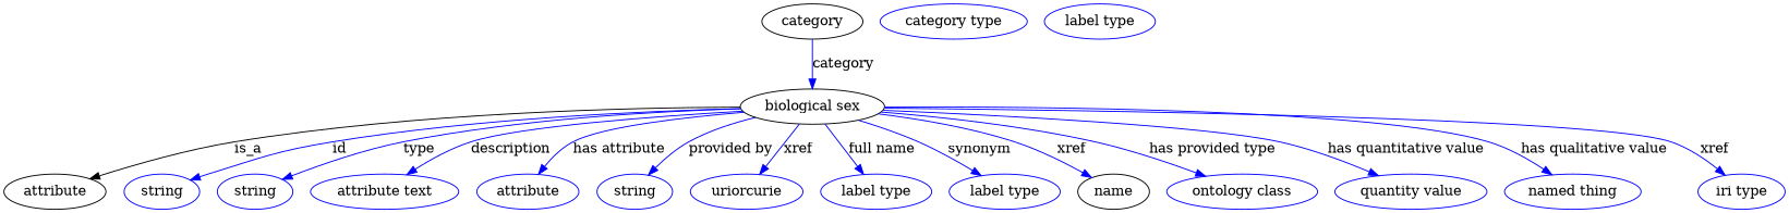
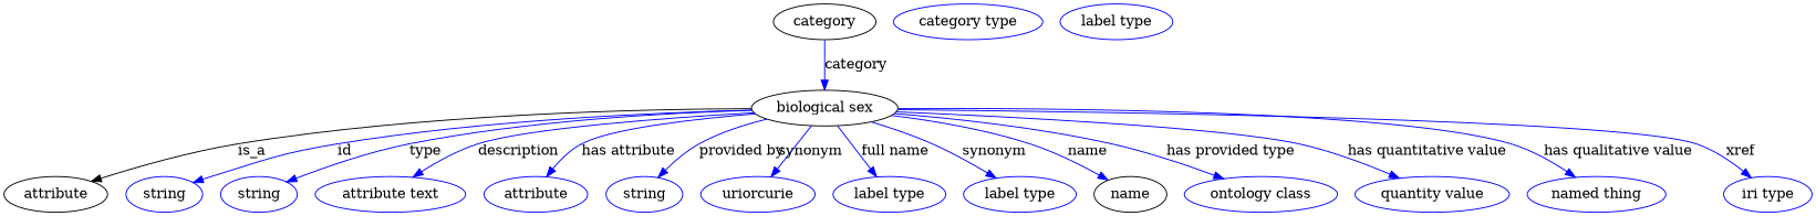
  digraph {
    node [color=blue]
    edge [color=blue style=solid]
    n1 [height=0.5 label="biological sex" width=2.0401 color=""]
    attribute [height=0.5 width=1.4443 color=""]
    n3 [height=0.5 label=string width=1.0652]
    n4 [height=0.5 label=string width=1.0652]
    n5 [height=0.5 label="attribute text" width=2.0943]
    n6 [height=0.5 label=attribute width=1.4443]
    n7 [height=0.5 label=string width=1.0652]
    n8 [height=0.5 label=uriorcurie width=1.5887]
    n9 [height=0.5 label="label type" width=1.5707]
    n10 [height=0.5 label="label type" width=1.5707]
    name [height=0.5 width=1.011 color=""]
    n12 [height=0.5 label="ontology class" width=2.1304]
    n13 [height=0.5 label="quantity value" width=2.1484]
    n14 [height=0.5 label="named thing" width=1.9318]
    n15 [height=0.5 label="iri type" width=1.2277]
    category [height=0.5 width=1.4263 color=""]
    n17 [height=0.5 label="category type" width=2.0762]
    n18 [height=0.5 label="label type" width=1.5707]
    n1 -> attribute [label=is_a color="" style=""]
    n1 -> n3 [label=id]
    n1 -> n4 [label=type]
    n1 -> n5 [label=description]
    n1 -> n6 [label="has attribute"]
    n1 -> n7 [label="provided by"]
-   n1 -> n8 [label=xref]
+   n1 -> n8 [label=synonym]
    n1 -> n9 [label="full name"]
    n1 -> n10 [label=synonym]
-   n1 -> name [label=xref]
+   n1 -> name [label=name]
    n1 -> n12 [label="has provided type"]
    n1 -> n13 [label="has quantitative value"]
    n1 -> n14 [label="has qualitative value"]
    n1 -> n15 [label=xref]
    category -> n1 [label=category]
  }
